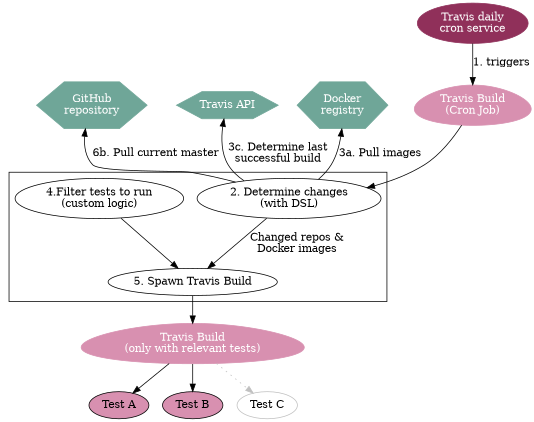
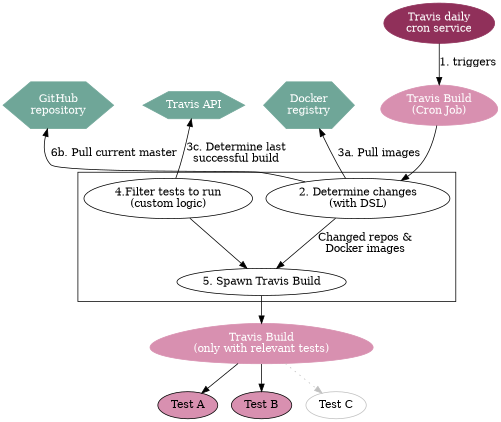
  digraph {
    node [fontcolor=white style=filled]
    n1 [color="#6FA698" label="GitHub\nrepository" shape=hexagon]
    n2 [color="#6FA698" label="Travis API" shape=hexagon]
    n3 [color="#D890B0" label="Travis Build\n(Cron Job)" shape=egg]
    n4 [color="#6FA698" label="Docker\nregistry" shape=hexagon]
    n5 [label="2. Determine changes\n(with DSL)" fontcolor="" style=""]
    n6 [label="4.Filter tests to run\n(custom logic)" fontcolor="" style=""]
    n7 [label="5. Spawn Travis Build" fontcolor="" style=""]
    n8 [color="#D890B0" label="Travis Build\n(only with relevant tests)" shape=egg]
    n9 [color="#90305A" label="Travis daily\ncron service"]
    n10 [fillcolor="#D890B0" label="Test A" fontcolor=""]
    n11 [fillcolor="#D890B0" label="Test B" fontcolor=""]
    n12 [color=grey fontcolor=black label="Test C" style=""]
    subgraph sub_1 {
      rank=same
      n1
      n2
      n3
      n4
    }
    subgraph cluster_2 {
      n5
      n6
      n7
    }
    n1 -> n2 [style=invis]
-   n2 -> n5 [dir=back label="3c. Determine last\nsuccessful build"]
+   n2 -> n6 [dir=back label="3c. Determine last\nsuccessful build"]
    n3 -> n5
    n4 -> n3 [constraints=false style=invis]
    n4 -> n5 [dir=back label="3a. Pull images"]
    n5 -> n1 [label="6b. Pull current master"]
    n5 -> n7 [label="Changed repos &\nDocker images"]
    n6 -> n7
    n7 -> n8
    n8 -> n10
    n8 -> n11
    n8 -> n12 [color=grey style=dotted]
    n9 -> n3 [label="1. triggers"]
  }
